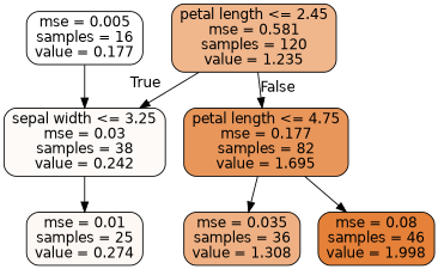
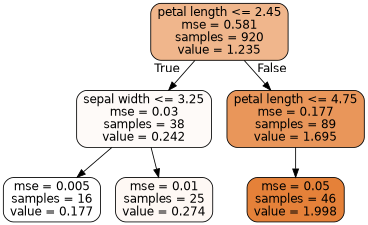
  digraph {
    node [color=black fontname=helvetica shape=box style="filled, rounded"]
    edge [fontname=helvetica]
-   n1 [fillcolor="#f0b68c" label="petal length <= 2.45\nmse = 0.581\nsamples = 120\nvalue = 1.235"]
+   n1 [fillcolor="#f0b68c" label="petal length <= 2.45\nmse = 0.581\nsamples = 920\nvalue = 1.235"]
    n2 [fillcolor="#fefaf8" label="sepal width <= 3.25\nmse = 0.03\nsamples = 38\nvalue = 0.242"]
-   n3 [fillcolor="#e9965a" label="petal length <= 4.75\nmse = 0.177\nsamples = 82\nvalue = 1.695"]
+   n3 [fillcolor="#e9965a" label="petal length <= 4.75\nmse = 0.177\nsamples = 89\nvalue = 1.695"]
    n4 [fillcolor="#ffffff" label="mse = 0.005\nsamples = 16\nvalue = 0.177"]
    n5 [fillcolor="#fef8f4" label="mse = 0.01\nsamples = 25\nvalue = 0.274"]
-   n6 [fillcolor="#efb184" label="mse = 0.035\nsamples = 36\nvalue = 1.308"]
-   n7 [fillcolor="#e58139" label="mse = 0.08\nsamples = 46\nvalue = 1.998"]
+   n7 [fillcolor="#e58139" label="mse = 0.05\nsamples = 46\nvalue = 1.998"]
    n1 -> n2 [headlabel=True labelangle=45 labeldistance=2.5]
    n1 -> n3 [headlabel=False labelangle=-45 labeldistance=2.5]
-   n4 -> n2
+   n2 -> n4
    n2 -> n5
-   n3 -> n6
    n3 -> n7
  }
